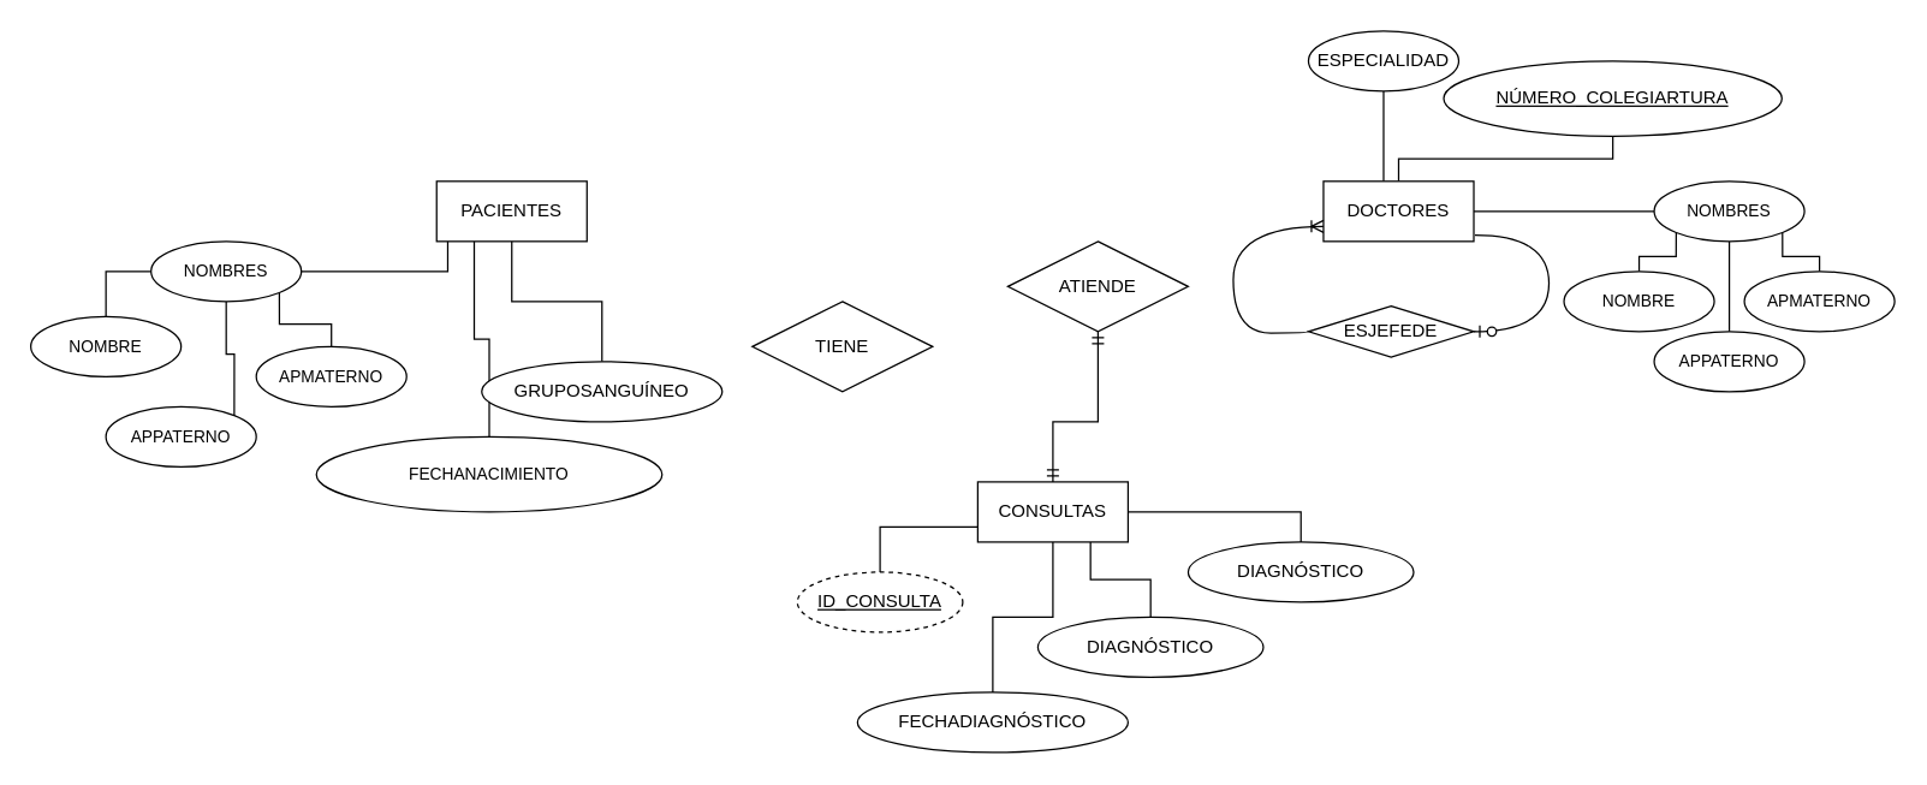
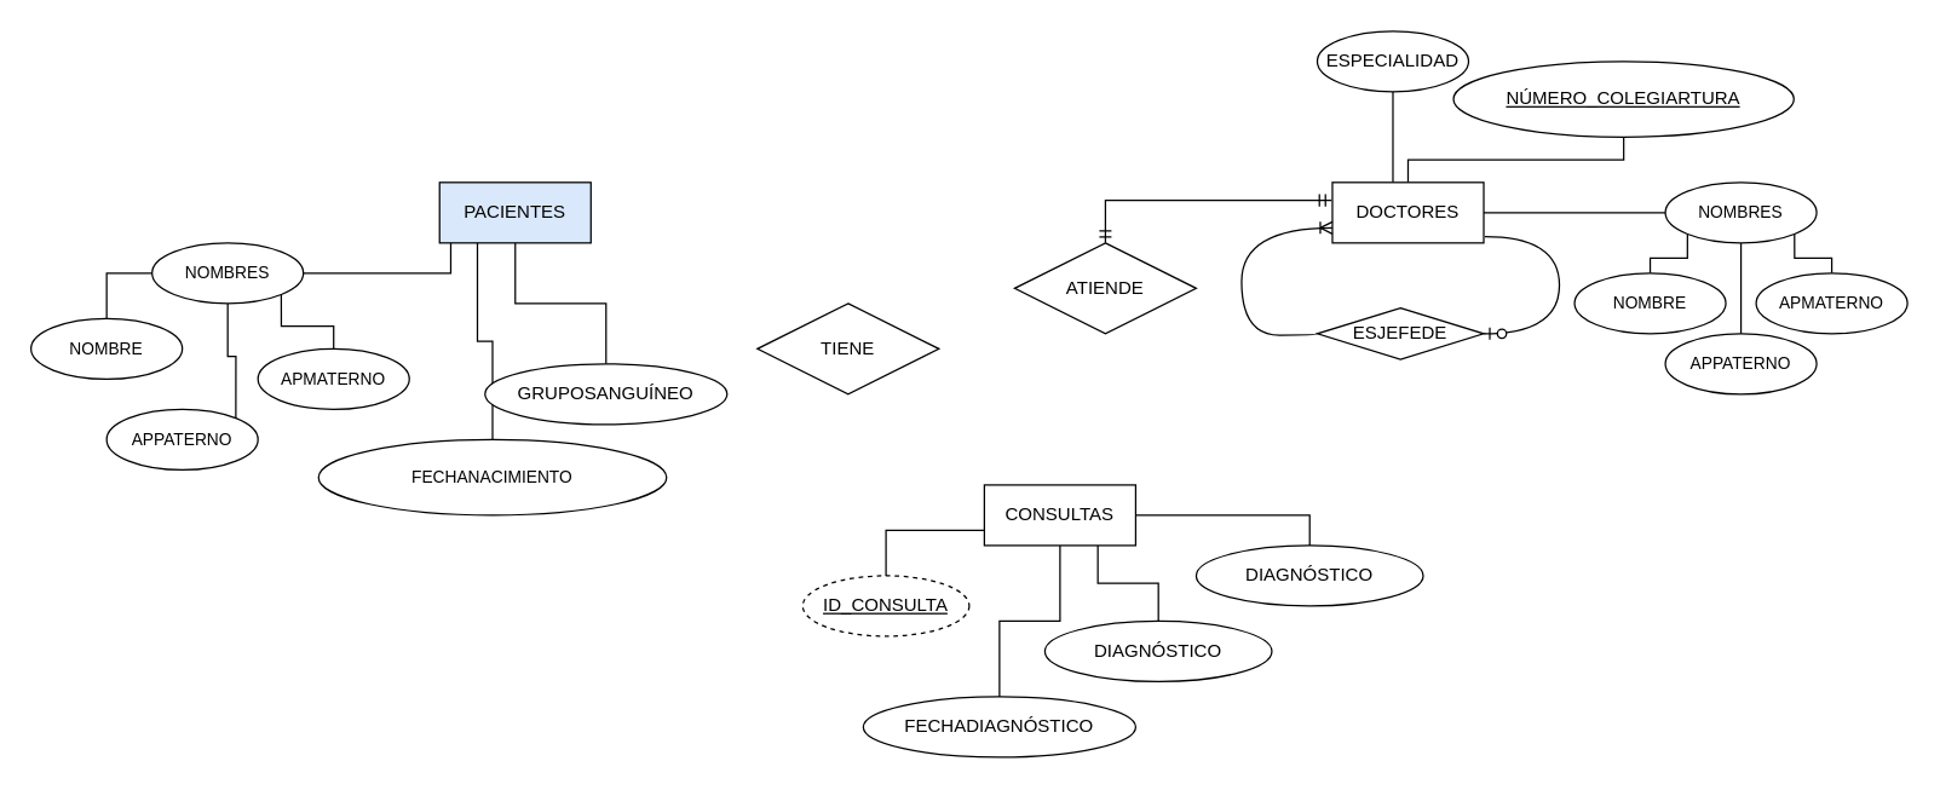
  <mxCell id="0" />
  <mxCell id="1" parent="0" />
  <mxCell id="2" style="edgeStyle=orthogonalEdgeStyle;shape=connector;rounded=0;html=1;exitX=0.25;exitY=1;exitDx=0;exitDy=0;entryX=0.5;entryY=0;entryDx=0;entryDy=0;strokeColor=default;align=center;verticalAlign=middle;fontFamily=Helvetica;fontSize=11;fontColor=default;labelBackgroundColor=default;endArrow=none;" parent="1" source="4" target="19" edge="1"><mxGeometry relative="1" as="geometry" /></mxCell>
  <mxCell id="3" style="edgeStyle=orthogonalEdgeStyle;shape=connector;rounded=0;html=1;exitX=0.5;exitY=1;exitDx=0;exitDy=0;strokeColor=default;align=center;verticalAlign=middle;fontFamily=Helvetica;fontSize=12;fontColor=default;fontStyle=4;labelBackgroundColor=default;endArrow=none;" parent="1" source="4" target="21" edge="1"><mxGeometry relative="1" as="geometry"><mxPoint x="365" y="200" as="targetPoint" /></mxGeometry></mxCell>
- <mxCell id="4" value="PACIENTES" style="whiteSpace=wrap;html=1;align=center;container=0;" parent="1" vertex="1"><mxGeometry x="290" y="120" width="100" height="40" as="geometry" /></mxCell>
+ <mxCell id="4" value="PACIENTES" style="whiteSpace=wrap;html=1;align=center;container=0;fillColor=#dae8fc;" parent="1" vertex="1"><mxGeometry x="290" y="120" width="100" height="40" as="geometry" /></mxCell>
  <mxCell id="5" value="" style="edgeStyle=orthogonalEdgeStyle;shape=connector;rounded=0;html=1;strokeColor=default;align=center;verticalAlign=middle;fontFamily=Helvetica;fontSize=11;fontColor=default;labelBackgroundColor=default;endArrow=none;exitX=0.5;exitY=0;exitDx=0;exitDy=0;" parent="1" source="24" target="20" edge="1"><mxGeometry relative="1" as="geometry"><mxPoint x="922.5" y="110" as="sourcePoint" /></mxGeometry></mxCell>
  <mxCell id="6" value="" style="edgeStyle=orthogonalEdgeStyle;shape=connector;rounded=0;html=1;strokeColor=default;align=center;verticalAlign=middle;fontFamily=Helvetica;fontSize=12;fontColor=default;fontStyle=4;labelBackgroundColor=default;endArrow=none;exitX=0.4;exitY=0;exitDx=0;exitDy=0;exitPerimeter=0;" parent="1" source="24" target="22" edge="1"><mxGeometry relative="1" as="geometry"><mxPoint x="872.5" y="130" as="sourcePoint" /></mxGeometry></mxCell>
  <mxCell id="7" style="edgeStyle=orthogonalEdgeStyle;shape=connector;rounded=0;html=1;exitX=0.5;exitY=1;exitDx=0;exitDy=0;entryX=0.5;entryY=0;entryDx=0;entryDy=0;strokeColor=default;align=center;verticalAlign=middle;fontFamily=Helvetica;fontSize=12;fontColor=default;fontStyle=4;labelBackgroundColor=default;endArrow=none;" parent="1" source="10" target="32" edge="1"><mxGeometry relative="1" as="geometry"><Array as="points"><mxPoint x="700" y="410" /><mxPoint x="660" y="410" /></Array></mxGeometry></mxCell>
  <mxCell id="8" style="edgeStyle=orthogonalEdgeStyle;shape=connector;rounded=0;html=1;exitX=1;exitY=0.5;exitDx=0;exitDy=0;entryX=0.5;entryY=0;entryDx=0;entryDy=0;strokeColor=default;align=center;verticalAlign=middle;fontFamily=Helvetica;fontSize=12;fontColor=default;fontStyle=4;labelBackgroundColor=default;endArrow=none;" parent="1" source="10" target="34" edge="1"><mxGeometry relative="1" as="geometry" /></mxCell>
  <mxCell id="9" style="edgeStyle=orthogonalEdgeStyle;shape=connector;rounded=0;html=1;exitX=0.75;exitY=1;exitDx=0;exitDy=0;entryX=0.5;entryY=0;entryDx=0;entryDy=0;strokeColor=default;align=center;verticalAlign=middle;fontFamily=Helvetica;fontSize=12;fontColor=default;fontStyle=4;labelBackgroundColor=default;endArrow=none;" parent="1" source="10" target="33" edge="1"><mxGeometry relative="1" as="geometry" /></mxCell>
  <mxCell id="10" value="CONSULTAS" style="whiteSpace=wrap;html=1;align=center;" parent="1" vertex="1"><mxGeometry x="650" y="320" width="100" height="40" as="geometry" /></mxCell>
  <mxCell id="11" style="edgeStyle=orthogonalEdgeStyle;shape=connector;rounded=0;html=1;exitX=1;exitY=0.5;exitDx=0;exitDy=0;entryX=0.074;entryY=1.004;entryDx=0;entryDy=0;strokeColor=default;align=center;verticalAlign=middle;fontFamily=Helvetica;fontSize=11;fontColor=default;labelBackgroundColor=default;endArrow=none;entryPerimeter=0;" parent="1" source="15" target="4" edge="1"><mxGeometry relative="1" as="geometry" /></mxCell>
  <mxCell id="12" style="edgeStyle=orthogonalEdgeStyle;shape=connector;rounded=0;html=1;strokeColor=default;align=center;verticalAlign=middle;fontFamily=Helvetica;fontSize=11;fontColor=default;labelBackgroundColor=default;endArrow=none;entryX=0.5;entryY=0;entryDx=0;entryDy=0;exitX=0;exitY=0.5;exitDx=0;exitDy=0;" parent="1" source="15" target="16" edge="1"><mxGeometry relative="1" as="geometry"><mxPoint x="60" y="220" as="targetPoint" /></mxGeometry></mxCell>
  <mxCell id="13" style="edgeStyle=orthogonalEdgeStyle;shape=connector;rounded=0;html=1;exitX=0.5;exitY=1;exitDx=0;exitDy=0;entryX=1;entryY=0;entryDx=0;entryDy=0;strokeColor=default;align=center;verticalAlign=middle;fontFamily=Helvetica;fontSize=11;fontColor=default;labelBackgroundColor=default;endArrow=none;" parent="1" source="15" target="17" edge="1"><mxGeometry relative="1" as="geometry" /></mxCell>
  <mxCell id="14" style="edgeStyle=orthogonalEdgeStyle;shape=connector;rounded=0;html=1;exitX=1;exitY=1;exitDx=0;exitDy=0;entryX=0.5;entryY=0;entryDx=0;entryDy=0;strokeColor=default;align=center;verticalAlign=middle;fontFamily=Helvetica;fontSize=11;fontColor=default;labelBackgroundColor=default;endArrow=none;" parent="1" source="15" target="18" edge="1"><mxGeometry relative="1" as="geometry" /></mxCell>
  <mxCell id="15" value="NOMBRES" style="ellipse;whiteSpace=wrap;html=1;align=center;fontFamily=Helvetica;fontSize=11;fontColor=default;labelBackgroundColor=default;" parent="1" vertex="1"><mxGeometry x="100" y="160" width="100" height="40" as="geometry" /></mxCell>
  <mxCell id="16" value="NOMBRE" style="ellipse;whiteSpace=wrap;html=1;align=center;fontFamily=Helvetica;fontSize=11;fontColor=default;labelBackgroundColor=default;" parent="1" vertex="1"><mxGeometry x="20" y="210" width="100" height="40" as="geometry" /></mxCell>
  <mxCell id="17" value="APPATERNO" style="ellipse;whiteSpace=wrap;html=1;align=center;fontFamily=Helvetica;fontSize=11;fontColor=default;labelBackgroundColor=default;" parent="1" vertex="1"><mxGeometry x="70" y="270" width="100" height="40" as="geometry" /></mxCell>
  <mxCell id="18" value="APMATERNO" style="ellipse;whiteSpace=wrap;html=1;align=center;fontFamily=Helvetica;fontSize=11;fontColor=default;labelBackgroundColor=default;" parent="1" vertex="1"><mxGeometry x="170" y="230" width="100" height="40" as="geometry" /></mxCell>
  <mxCell id="19" value="FECHANACIMIENTO" style="ellipse;whiteSpace=wrap;html=1;align=center;fontFamily=Helvetica;fontSize=11;fontColor=default;labelBackgroundColor=default;" parent="1" vertex="1"><mxGeometry x="210" y="290" width="230" height="50" as="geometry" /></mxCell>
  <mxCell id="20" value="NÚMERO_COLEGIARTURA" style="ellipse;whiteSpace=wrap;html=1;fontStyle=4" parent="1" vertex="1"><mxGeometry x="960" y="40" width="225" height="50" as="geometry" /></mxCell>
  <mxCell id="21" value="GRUPOSANGUÍNEO" style="ellipse;whiteSpace=wrap;html=1;align=center;strokeColor=default;verticalAlign=middle;fontFamily=Helvetica;fontSize=12;fontColor=default;fontStyle=0;fillColor=default;" parent="1" vertex="1"><mxGeometry x="320" y="240" width="160" height="40" as="geometry" /></mxCell>
  <mxCell id="22" value="ESPECIALIDAD" style="ellipse;whiteSpace=wrap;html=1;" parent="1" vertex="1"><mxGeometry x="870" y="20" width="100" height="40" as="geometry" /></mxCell>
  <mxCell id="23" style="edgeStyle=orthogonalEdgeStyle;shape=connector;rounded=0;html=1;exitX=1;exitY=0.5;exitDx=0;exitDy=0;strokeColor=default;align=center;verticalAlign=middle;fontFamily=Helvetica;fontSize=12;fontColor=default;fontStyle=4;labelBackgroundColor=default;endArrow=none;" parent="1" source="24" target="28" edge="1"><mxGeometry relative="1" as="geometry" /></mxCell>
  <mxCell id="24" value="DOCTORES" style="whiteSpace=wrap;html=1;align=center;strokeColor=default;verticalAlign=middle;fontFamily=Helvetica;fontSize=12;fontColor=default;fontStyle=0;fillColor=default;" parent="1" vertex="1"><mxGeometry x="880" y="120" width="100" height="40" as="geometry" /></mxCell>
  <mxCell id="25" style="edgeStyle=orthogonalEdgeStyle;shape=connector;rounded=0;html=1;strokeColor=default;align=center;verticalAlign=middle;fontFamily=Helvetica;fontSize=11;fontColor=default;labelBackgroundColor=default;endArrow=none;entryX=0.5;entryY=0;entryDx=0;entryDy=0;exitX=0;exitY=1;exitDx=0;exitDy=0;" parent="1" source="28" target="29" edge="1"><mxGeometry relative="1" as="geometry"><mxPoint x="1000" y="200" as="targetPoint" /></mxGeometry></mxCell>
  <mxCell id="26" style="edgeStyle=orthogonalEdgeStyle;shape=connector;rounded=0;html=1;exitX=0.5;exitY=1;exitDx=0;exitDy=0;entryX=0.5;entryY=0;entryDx=0;entryDy=0;strokeColor=default;align=center;verticalAlign=middle;fontFamily=Helvetica;fontSize=11;fontColor=default;labelBackgroundColor=default;endArrow=none;" parent="1" source="28" target="30" edge="1"><mxGeometry relative="1" as="geometry" /></mxCell>
  <mxCell id="27" style="edgeStyle=orthogonalEdgeStyle;shape=connector;rounded=0;html=1;exitX=1;exitY=1;exitDx=0;exitDy=0;entryX=0.5;entryY=0;entryDx=0;entryDy=0;strokeColor=default;align=center;verticalAlign=middle;fontFamily=Helvetica;fontSize=11;fontColor=default;labelBackgroundColor=default;endArrow=none;" parent="1" source="28" target="31" edge="1"><mxGeometry relative="1" as="geometry"><mxPoint x="1160" y="210" as="targetPoint" /></mxGeometry></mxCell>
  <mxCell id="28" value="NOMBRES" style="ellipse;whiteSpace=wrap;html=1;align=center;fontFamily=Helvetica;fontSize=11;fontColor=default;labelBackgroundColor=default;" parent="1" vertex="1"><mxGeometry x="1100" y="120" width="100" height="40" as="geometry" /></mxCell>
  <mxCell id="29" value="NOMBRE" style="ellipse;whiteSpace=wrap;html=1;align=center;fontFamily=Helvetica;fontSize=11;fontColor=default;labelBackgroundColor=default;" parent="1" vertex="1"><mxGeometry x="1040" y="180" width="100" height="40" as="geometry" /></mxCell>
  <mxCell id="30" value="APPATERNO" style="ellipse;whiteSpace=wrap;html=1;align=center;fontFamily=Helvetica;fontSize=11;fontColor=default;labelBackgroundColor=default;" parent="1" vertex="1"><mxGeometry x="1100" y="220" width="100" height="40" as="geometry" /></mxCell>
  <mxCell id="31" value="APMATERNO" style="ellipse;whiteSpace=wrap;html=1;align=center;fontFamily=Helvetica;fontSize=11;fontColor=default;labelBackgroundColor=default;" parent="1" vertex="1"><mxGeometry x="1160" y="180" width="100" height="40" as="geometry" /></mxCell>
  <mxCell id="32" value="FECHADIAGNÓSTICO" style="ellipse;whiteSpace=wrap;html=1;align=center;strokeColor=default;verticalAlign=middle;fontFamily=Helvetica;fontSize=12;fontColor=default;fontStyle=0;fillColor=default;" parent="1" vertex="1"><mxGeometry x="570" y="460" width="180" height="40" as="geometry" /></mxCell>
  <mxCell id="33" value="DIAGNÓSTICO" style="ellipse;whiteSpace=wrap;html=1;align=center;strokeColor=default;verticalAlign=middle;fontFamily=Helvetica;fontSize=12;fontColor=default;fontStyle=0;fillColor=default;" parent="1" vertex="1"><mxGeometry x="690" y="410" width="150" height="40" as="geometry" /></mxCell>
  <mxCell id="34" value="DIAGNÓSTICO" style="ellipse;whiteSpace=wrap;html=1;align=center;strokeColor=default;verticalAlign=middle;fontFamily=Helvetica;fontSize=12;fontColor=default;fontStyle=0;fillColor=default;" parent="1" vertex="1"><mxGeometry x="790" y="360" width="150" height="40" as="geometry" /></mxCell>
  <mxCell id="35" style="edgeStyle=orthogonalEdgeStyle;shape=connector;rounded=0;html=1;exitX=0.5;exitY=0;exitDx=0;exitDy=0;entryX=0;entryY=0.75;entryDx=0;entryDy=0;strokeColor=default;align=center;verticalAlign=middle;fontFamily=Helvetica;fontSize=12;fontColor=default;fontStyle=4;labelBackgroundColor=default;endArrow=none;" parent="1" source="36" target="10" edge="1"><mxGeometry relative="1" as="geometry" /></mxCell>
  <mxCell id="36" value="ID_CONSULTA" style="ellipse;whiteSpace=wrap;html=1;align=center;strokeColor=default;verticalAlign=middle;fontFamily=Helvetica;fontSize=12;fontColor=default;fontStyle=4;fillColor=default;dashed=1;" parent="1" vertex="1"><mxGeometry x="530" y="380" width="110" height="40" as="geometry" /></mxCell>
  <mxCell id="37" value="TIENE" style="shape=rhombus;perimeter=rhombusPerimeter;whiteSpace=wrap;html=1;align=center;strokeColor=default;verticalAlign=middle;fontFamily=Helvetica;fontSize=12;fontColor=default;fontStyle=0;fillColor=default;" parent="1" vertex="1"><mxGeometry x="500" y="200" width="120" height="60" as="geometry" /></mxCell>
  <mxCell id="38" value="ATIENDE" style="shape=rhombus;perimeter=rhombusPerimeter;whiteSpace=wrap;html=1;align=center;strokeColor=default;verticalAlign=middle;fontFamily=Helvetica;fontSize=12;fontColor=default;fontStyle=0;fillColor=default;" parent="1" vertex="1"><mxGeometry x="670" y="160" width="120" height="60" as="geometry" /></mxCell>
- <mxCell id="39" value="" style="edgeStyle=orthogonalEdgeStyle;fontSize=12;html=1;endArrow=ERmandOne;startArrow=ERmandOne;rounded=0;strokeColor=default;align=center;verticalAlign=middle;fontFamily=Helvetica;fontColor=default;fontStyle=4;labelBackgroundColor=default;entryX=0.5;entryY=1;entryDx=0;entryDy=0;exitX=0.5;exitY=0;exitDx=0;exitDy=0;" parent="1" source="10" target="38" edge="1"><mxGeometry width="100" height="100" relative="1" as="geometry"><mxPoint x="700" y="300" as="sourcePoint" /><mxPoint x="780" y="220" as="targetPoint" /><Array as="points"><mxPoint x="700" y="280" /><mxPoint x="730" y="280" /></Array></mxGeometry></mxCell>
+ <mxCell id="40" value="" style="edgeStyle=orthogonalEdgeStyle;fontSize=12;html=1;endArrow=ERmandOne;startArrow=ERmandOne;rounded=0;strokeColor=default;align=center;verticalAlign=middle;fontFamily=Helvetica;fontColor=default;fontStyle=4;labelBackgroundColor=default;entryX=-0.006;entryY=0.296;entryDx=0;entryDy=0;exitX=0.5;exitY=0;exitDx=0;exitDy=0;entryPerimeter=0;" parent="1" source="38" target="24" edge="1"><mxGeometry width="100" height="100" relative="1" as="geometry"><mxPoint x="660" y="200" as="sourcePoint" /><mxPoint x="760" y="100" as="targetPoint" /></mxGeometry></mxCell>
  <mxCell id="41" value="ESJEFEDE" style="shape=rhombus;perimeter=rhombusPerimeter;whiteSpace=wrap;html=1;align=center;strokeColor=default;verticalAlign=middle;fontFamily=Helvetica;fontSize=12;fontColor=default;fontStyle=0;fillColor=default;" parent="1" vertex="1"><mxGeometry x="870" y="203" width="110" height="34" as="geometry" /></mxCell>
  <mxCell id="42" value="" style="edgeStyle=orthogonalEdgeStyle;fontSize=12;html=1;endArrow=ERoneToMany;rounded=0;strokeColor=default;align=center;verticalAlign=middle;fontFamily=Helvetica;fontColor=default;fontStyle=4;labelBackgroundColor=default;entryX=0;entryY=0.75;entryDx=0;entryDy=0;exitX=0;exitY=0.5;exitDx=0;exitDy=0;curved=1;" parent="1" source="41" target="24" edge="1"><mxGeometry width="100" height="100" relative="1" as="geometry"><mxPoint x="770" y="260" as="sourcePoint" /><mxPoint x="870" y="160" as="targetPoint" /><Array as="points"><mxPoint x="820" y="221" /><mxPoint x="820" y="150" /></Array></mxGeometry></mxCell>
  <mxCell id="43" value="" style="edgeStyle=orthogonalEdgeStyle;fontSize=12;html=1;endArrow=ERzeroToOne;endFill=1;rounded=0;strokeColor=default;align=center;verticalAlign=middle;fontFamily=Helvetica;fontColor=default;fontStyle=4;labelBackgroundColor=default;exitX=1.008;exitY=0.898;exitDx=0;exitDy=0;exitPerimeter=0;entryX=1;entryY=0.5;entryDx=0;entryDy=0;curved=1;" parent="1" source="24" target="41" edge="1"><mxGeometry width="100" height="100" relative="1" as="geometry"><mxPoint x="890" y="250" as="sourcePoint" /><mxPoint x="990" y="150" as="targetPoint" /><Array as="points"><mxPoint x="1030" y="156" /><mxPoint x="1030" y="220" /></Array></mxGeometry></mxCell>
